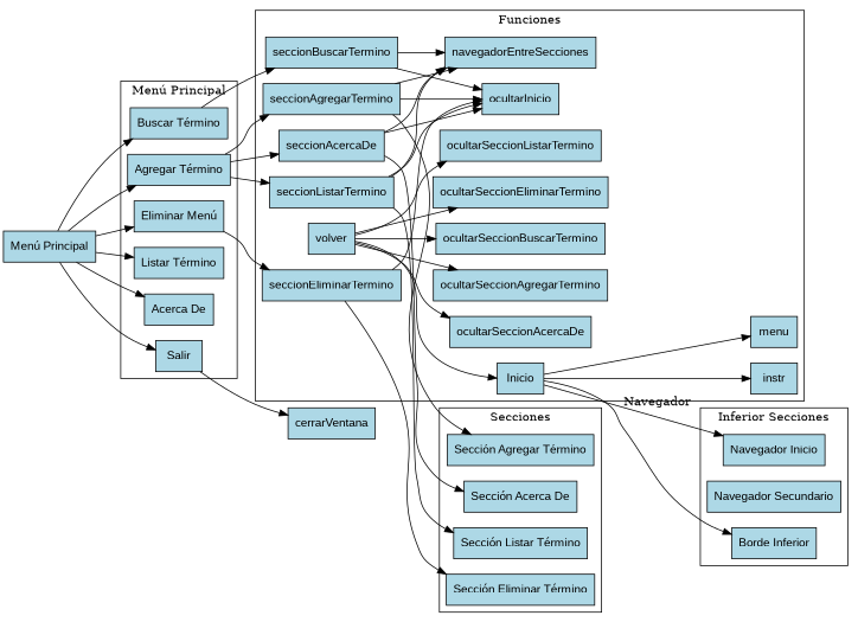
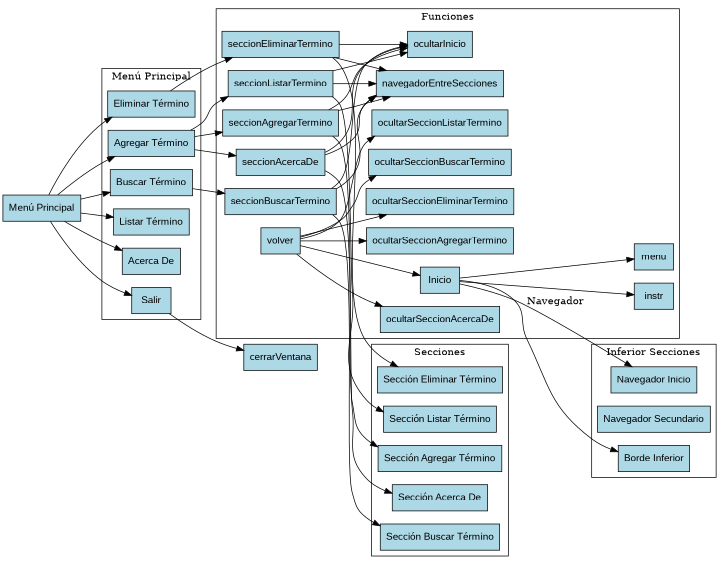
  digraph {
    rankdir=LR
    node [fillcolor=lightblue fontname=Arial shape=rectangle style=filled]
    n1 [label="Agregar Término"]
-   n2 [label="Eliminar Menú"]
+   n2 [label="Eliminar Término"]
    n3 [label="Buscar Término"]
    n4 [label="Listar Término"]
    n5 [label="Acerca De"]
    n6 [label=Salir]
    n7 [label="Sección Agregar Término"]
    n8 [label="Sección Eliminar Término"]
+   n9 [label="Sección Buscar Término"]
    n10 [label="Sección Listar Término"]
    n11 [label="Sección Acerca De"]
    n12 [label="Navegador Inicio"]
    n13 [label="Navegador Secundario"]
    n14 [label="Borde Inferior"]
    Inicio
    instr
    menu
    seccionAgregarTermino
    ocultarInicio
    navegadorEntreSecciones
    seccionEliminarTermino
    seccionBuscarTermino
    seccionListarTermino
    seccionAcercaDe
    volver
    ocultarSeccionAgregarTermino
    ocultarSeccionEliminarTermino
    ocultarSeccionBuscarTermino
    ocultarSeccionListarTermino
    ocultarSeccionAcercaDe
    cerrarVentana
    "Menú Principal"
    subgraph cluster_1 {
      label="Menú Principal"
      n1
      n2
      n3
      n4
      n5
      n6
    }
    subgraph cluster_2 {
      label=Secciones
      n7
      n8
+     n9
      n10
      n11
    }
    subgraph cluster_3 {
      label="Inferior Secciones"
      n12
      n13
      n14
    }
    subgraph cluster_4 {
      label=Funciones
      Inicio
      instr
      menu
      seccionAgregarTermino
      ocultarInicio
      navegadorEntreSecciones
      seccionEliminarTermino
      seccionBuscarTermino
      seccionListarTermino
      seccionAcercaDe
      volver
      ocultarSeccionAgregarTermino
      ocultarSeccionEliminarTermino
      ocultarSeccionBuscarTermino
      ocultarSeccionListarTermino
      ocultarSeccionAcercaDe
    }
    n1 -> seccionAgregarTermino
    n1 -> seccionListarTermino
    n1 -> seccionAcercaDe
    n2 -> seccionEliminarTermino
    n3 -> seccionBuscarTermino
    n6 -> cerrarVentana
    Inicio -> n12 [label=Navegador]
    Inicio -> n14
    Inicio -> instr
    Inicio -> menu
    seccionAgregarTermino -> n7
    seccionAgregarTermino -> ocultarInicio
    seccionAgregarTermino -> navegadorEntreSecciones
    seccionEliminarTermino -> n8
    seccionEliminarTermino -> ocultarInicio
+   seccionEliminarTermino -> navegadorEntreSecciones
+   seccionBuscarTermino -> n9
    seccionBuscarTermino -> ocultarInicio
    seccionBuscarTermino -> navegadorEntreSecciones
    seccionListarTermino -> n10
    seccionListarTermino -> ocultarInicio
    seccionListarTermino -> navegadorEntreSecciones
    seccionAcercaDe -> n11
    seccionAcercaDe -> ocultarInicio
    seccionAcercaDe -> navegadorEntreSecciones
    volver -> Inicio
    volver -> ocultarSeccionAgregarTermino
    volver -> ocultarSeccionEliminarTermino
    volver -> ocultarSeccionBuscarTermino
    volver -> ocultarSeccionListarTermino
    volver -> ocultarSeccionAcercaDe
    "Menú Principal" -> n1
    "Menú Principal" -> n2
    "Menú Principal" -> n3
    "Menú Principal" -> n4
    "Menú Principal" -> n5
    "Menú Principal" -> n6
  }
